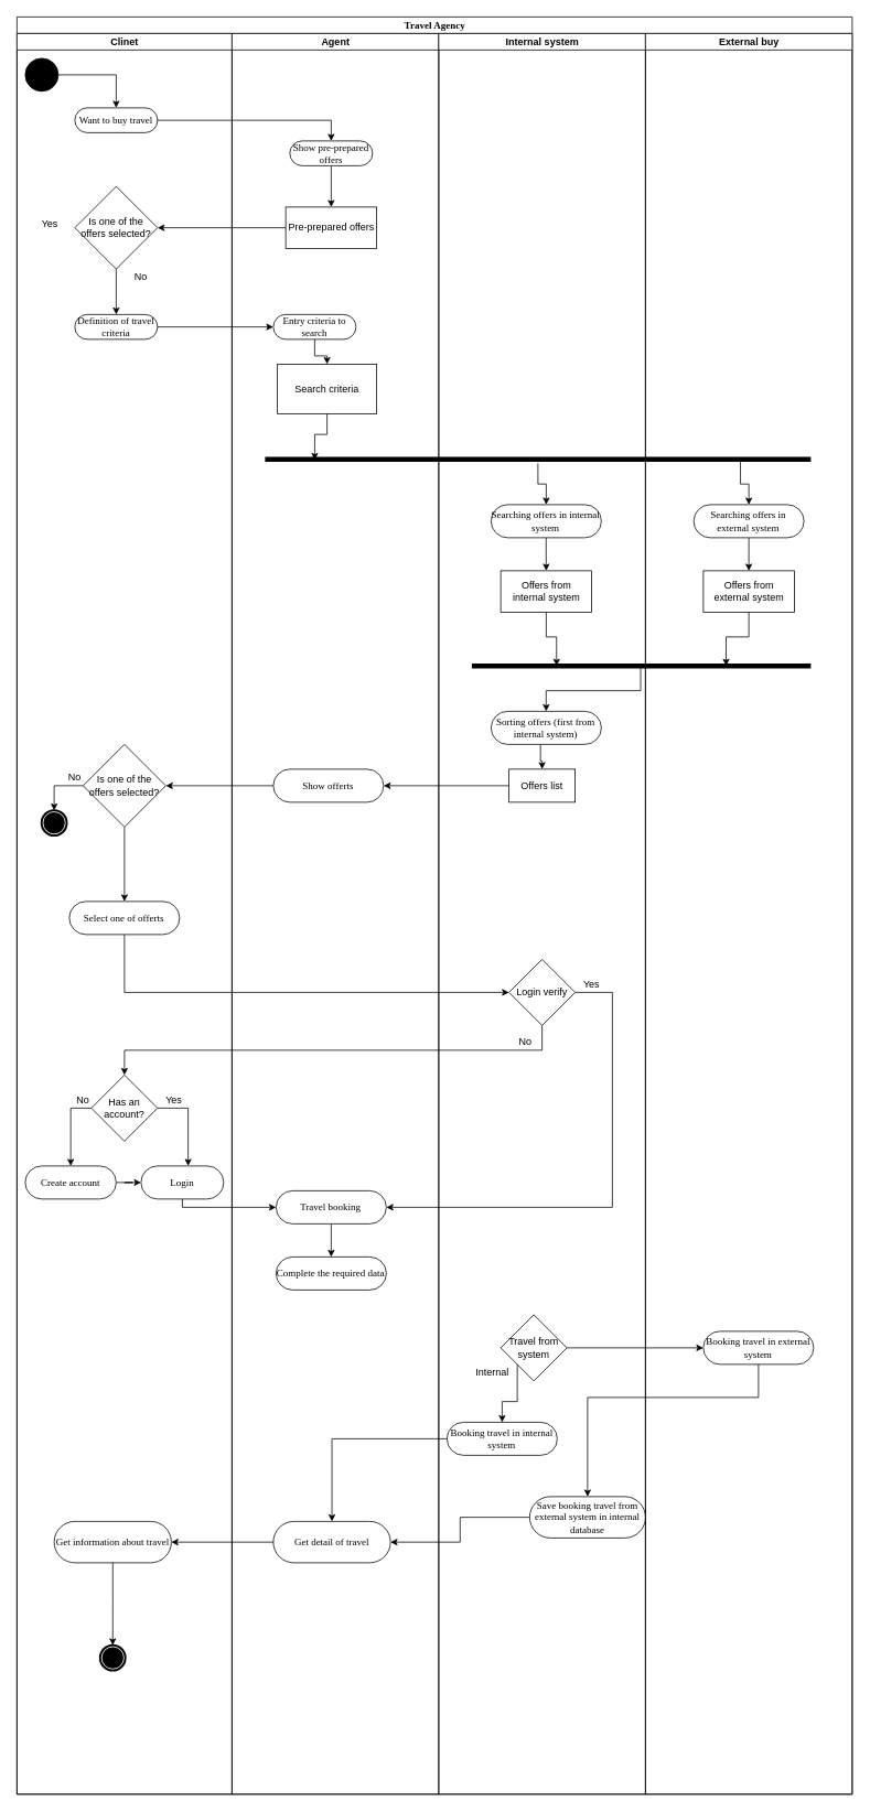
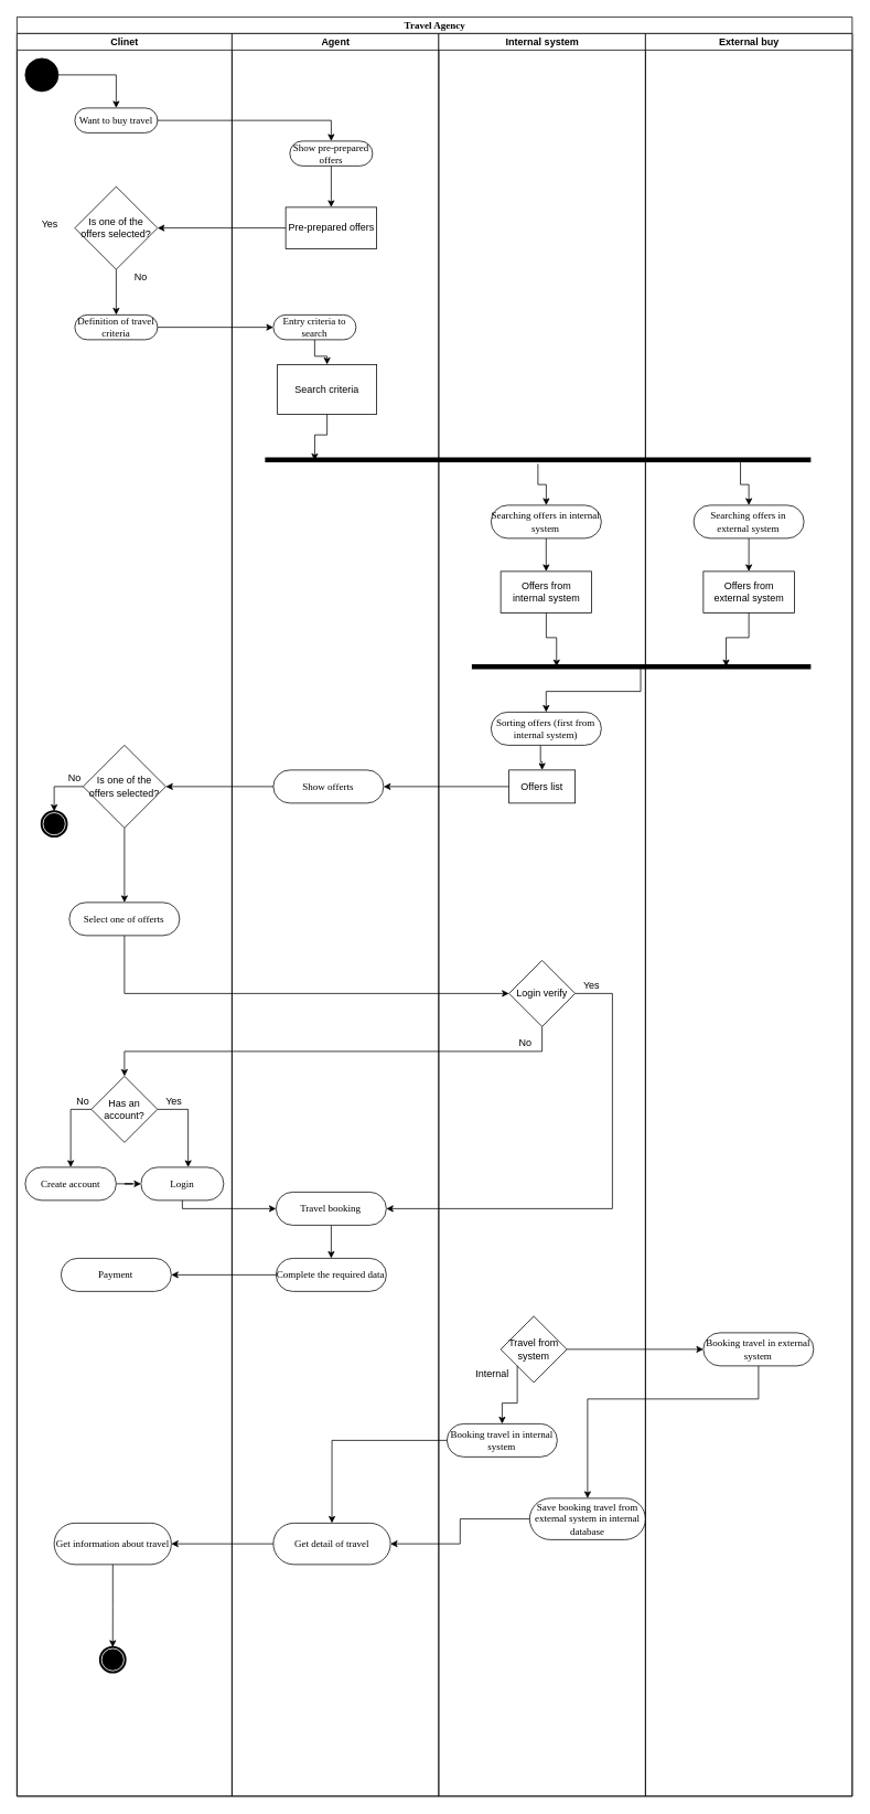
  <mxCell id="0" />
  <mxCell id="1" parent="0" />
  <mxCell id="2" value="Travel Agency" style="swimlane;html=1;childLayout=stackLayout;startSize=20;rounded=0;shadow=0;comic=0;labelBackgroundColor=none;strokeWidth=1;fontFamily=Verdana;fontSize=12;align=center;" parent="1" vertex="1"><mxGeometry x="20" y="20" width="1010" height="2150" as="geometry" /></mxCell>
  <mxCell id="3" value="Clinet" style="swimlane;html=1;startSize=20;" parent="2" vertex="1"><mxGeometry y="20" width="260" height="2130" as="geometry"><mxRectangle y="20" width="30" height="970" as="alternateBounds" /></mxGeometry></mxCell>
  <mxCell id="4" style="edgeStyle=orthogonalEdgeStyle;rounded=0;orthogonalLoop=1;jettySize=auto;html=1;" edge="1" parent="3" source="5" target="21"><mxGeometry relative="1" as="geometry" /></mxCell>
  <mxCell id="5" value="" style="ellipse;whiteSpace=wrap;html=1;rounded=0;shadow=0;comic=0;labelBackgroundColor=none;strokeWidth=1;fillColor=#000000;fontFamily=Verdana;fontSize=12;align=center;" parent="3" vertex="1"><mxGeometry x="10" y="30" width="40" height="40" as="geometry" /></mxCell>
  <mxCell id="6" value="Yes" style="text;html=1;strokeColor=none;fillColor=none;align=center;verticalAlign=middle;whiteSpace=wrap;rounded=0;" vertex="1" parent="3"><mxGeometry x="20" y="220" width="40" height="20" as="geometry" /></mxCell>
  <mxCell id="7" style="edgeStyle=orthogonalEdgeStyle;rounded=0;orthogonalLoop=1;jettySize=auto;html=1;exitX=0.5;exitY=1;exitDx=0;exitDy=0;entryX=0.5;entryY=0;entryDx=0;entryDy=0;" edge="1" parent="3" source="18" target="19"><mxGeometry relative="1" as="geometry" /></mxCell>
  <mxCell id="8" value="" style="shape=mxgraph.bpmn.shape;html=1;verticalLabelPosition=bottom;labelBackgroundColor=#ffffff;verticalAlign=top;perimeter=ellipsePerimeter;outline=end;symbol=terminate;rounded=0;shadow=0;comic=0;strokeWidth=1;fontFamily=Verdana;fontSize=12;align=center;" vertex="1" parent="3"><mxGeometry x="30" y="940" width="30" height="30" as="geometry" /></mxCell>
  <mxCell id="9" style="edgeStyle=orthogonalEdgeStyle;rounded=0;orthogonalLoop=1;jettySize=auto;html=1;entryX=0;entryY=0.5;entryDx=0;entryDy=0;strokeColor=#000000;" edge="1" parent="3" source="10" target="28"><mxGeometry relative="1" as="geometry" /></mxCell>
  <mxCell id="10" value="Create account" style="rounded=1;whiteSpace=wrap;html=1;shadow=0;comic=0;labelBackgroundColor=none;strokeWidth=1;fontFamily=Verdana;fontSize=12;align=center;arcSize=50;" vertex="1" parent="3"><mxGeometry x="10" y="1370" width="109.99" height="40" as="geometry" /></mxCell>
  <mxCell id="11" value="No" style="text;html=1;strokeColor=none;fillColor=none;align=center;verticalAlign=middle;whiteSpace=wrap;rounded=0;" vertex="1" parent="3"><mxGeometry x="50" y="890" width="40" height="20" as="geometry" /></mxCell>
  <mxCell id="12" style="edgeStyle=orthogonalEdgeStyle;rounded=0;orthogonalLoop=1;jettySize=auto;html=1;entryX=0.5;entryY=0;entryDx=0;entryDy=0;strokeColor=#000000;exitX=0.5;exitY=1;exitDx=0;exitDy=0;" edge="1" parent="3" source="17" target="10"><mxGeometry relative="1" as="geometry" /></mxCell>
  <mxCell id="13" style="edgeStyle=orthogonalEdgeStyle;rounded=0;orthogonalLoop=1;jettySize=auto;html=1;strokeColor=#000000;exitX=0.5;exitY=0;exitDx=0;exitDy=0;" edge="1" parent="3" source="17" target="28"><mxGeometry relative="1" as="geometry"><Array as="points"><mxPoint x="207" y="1300" /></Array></mxGeometry></mxCell>
  <mxCell id="14" value="No" style="text;html=1;strokeColor=none;fillColor=none;align=center;verticalAlign=middle;whiteSpace=wrap;rounded=0;" vertex="1" parent="3"><mxGeometry x="60.0" y="1280" width="40" height="20" as="geometry" /></mxCell>
  <mxCell id="15" value="Get information about travel" style="rounded=1;whiteSpace=wrap;html=1;shadow=0;comic=0;labelBackgroundColor=none;strokeWidth=1;fontFamily=Verdana;fontSize=12;align=center;arcSize=50;" vertex="1" parent="3"><mxGeometry x="45" y="1800" width="141.66" height="50" as="geometry" /></mxCell>
+ <mxCell id="16" value="Payment" style="rounded=1;whiteSpace=wrap;html=1;shadow=0;comic=0;labelBackgroundColor=none;strokeWidth=1;fontFamily=Verdana;fontSize=12;align=center;arcSize=50;" vertex="1" parent="3"><mxGeometry x="53.33" y="1480" width="133.33" height="40" as="geometry" /></mxCell>
  <mxCell id="17" value="Has an account?" style="rhombus;whiteSpace=wrap;html=1;strokeColor=#000000;fillColor=none;direction=south;" vertex="1" parent="3"><mxGeometry x="90.0" y="1260" width="80" height="80" as="geometry" /></mxCell>
  <mxCell id="18" value="Is one of the offers selected?" style="rhombus;whiteSpace=wrap;html=1;" vertex="1" parent="3"><mxGeometry x="70" y="185" width="100" height="100" as="geometry" /></mxCell>
  <mxCell id="19" value="Definition of travel criteria" style="rounded=1;whiteSpace=wrap;html=1;shadow=0;comic=0;labelBackgroundColor=none;strokeWidth=1;fontFamily=Verdana;fontSize=12;align=center;arcSize=50;" vertex="1" parent="3"><mxGeometry x="70" y="340" width="100" height="30" as="geometry" /></mxCell>
  <mxCell id="20" style="edgeStyle=orthogonalEdgeStyle;rounded=0;orthogonalLoop=1;jettySize=auto;html=1;entryX=0.5;entryY=0;entryDx=0;entryDy=0;strokeColor=#000000;" edge="1" parent="3" source="23" target="8"><mxGeometry relative="1" as="geometry" /></mxCell>
  <mxCell id="21" value="Want to buy travel&lt;br&gt;" style="rounded=1;whiteSpace=wrap;html=1;shadow=0;comic=0;labelBackgroundColor=none;strokeWidth=1;fontFamily=Verdana;fontSize=12;align=center;arcSize=50;" vertex="1" parent="3"><mxGeometry x="70" y="90" width="100" height="30" as="geometry" /></mxCell>
  <mxCell id="22" style="edgeStyle=orthogonalEdgeStyle;rounded=0;orthogonalLoop=1;jettySize=auto;html=1;entryX=0.5;entryY=0;entryDx=0;entryDy=0;strokeColor=#000000;" edge="1" parent="3" source="23" target="24"><mxGeometry relative="1" as="geometry" /></mxCell>
  <mxCell id="23" value="Is one of the offers selected?" style="rhombus;whiteSpace=wrap;html=1;" vertex="1" parent="3"><mxGeometry x="80" y="860" width="100" height="100" as="geometry" /></mxCell>
  <mxCell id="24" value="Select one of offerts" style="rounded=1;whiteSpace=wrap;html=1;shadow=0;comic=0;labelBackgroundColor=none;strokeWidth=1;fontFamily=Verdana;fontSize=12;align=center;arcSize=50;" vertex="1" parent="3"><mxGeometry x="63.33" y="1050" width="133.33" height="40" as="geometry" /></mxCell>
  <mxCell id="25" value="No" style="text;html=1;strokeColor=none;fillColor=none;align=center;verticalAlign=middle;whiteSpace=wrap;rounded=0;" vertex="1" parent="3"><mxGeometry x="130" y="285" width="40" height="20" as="geometry" /></mxCell>
  <mxCell id="26" value="Yes" style="text;html=1;strokeColor=none;fillColor=none;align=center;verticalAlign=middle;whiteSpace=wrap;rounded=0;" vertex="1" parent="3"><mxGeometry x="170" y="1280" width="40" height="20" as="geometry" /></mxCell>
  <mxCell id="27" value="Yes" style="text;html=1;strokeColor=none;fillColor=none;align=center;verticalAlign=middle;whiteSpace=wrap;rounded=0;" vertex="1" parent="3"><mxGeometry x="170" y="1370" width="40" height="20" as="geometry" /></mxCell>
  <mxCell id="28" value="Login" style="rounded=1;whiteSpace=wrap;html=1;shadow=0;comic=0;labelBackgroundColor=none;strokeWidth=1;fontFamily=Verdana;fontSize=12;align=center;arcSize=50;" vertex="1" parent="3"><mxGeometry x="150" y="1370" width="100" height="40" as="geometry" /></mxCell>
  <mxCell id="29" value="" style="shape=mxgraph.bpmn.shape;html=1;verticalLabelPosition=bottom;labelBackgroundColor=#ffffff;verticalAlign=top;perimeter=ellipsePerimeter;outline=end;symbol=terminate;rounded=0;shadow=0;comic=0;strokeWidth=1;fontFamily=Verdana;fontSize=12;align=center;" vertex="1" parent="3"><mxGeometry x="100.83" y="1950" width="30" height="30" as="geometry" /></mxCell>
  <mxCell id="30" style="edgeStyle=orthogonalEdgeStyle;rounded=0;orthogonalLoop=1;jettySize=auto;html=1;strokeColor=#000000;" edge="1" parent="3" source="15" target="29"><mxGeometry relative="1" as="geometry"><mxPoint x="-54.143" y="1880" as="sourcePoint" /><mxPoint x="-50" y="2005" as="targetPoint" /></mxGeometry></mxCell>
  <mxCell id="31" value="Agent" style="swimlane;html=1;startSize=20;" parent="2" vertex="1"><mxGeometry x="260" y="20" width="250" height="2130" as="geometry" /></mxCell>
  <mxCell id="32" value="Search criteria" style="rounded=0;whiteSpace=wrap;html=1;" vertex="1" parent="31"><mxGeometry x="55" y="400" width="120" height="60" as="geometry" /></mxCell>
  <mxCell id="33" style="edgeStyle=orthogonalEdgeStyle;rounded=0;orthogonalLoop=1;jettySize=auto;html=1;entryX=0.5;entryY=0;entryDx=0;entryDy=0;" edge="1" parent="31" source="34" target="32"><mxGeometry relative="1" as="geometry" /></mxCell>
  <mxCell id="34" value="Entry criteria to search" style="rounded=1;whiteSpace=wrap;html=1;shadow=0;comic=0;labelBackgroundColor=none;strokeWidth=1;fontFamily=Verdana;fontSize=12;align=center;arcSize=50;" vertex="1" parent="31"><mxGeometry x="50" y="340" width="100" height="30" as="geometry" /></mxCell>
  <mxCell id="35" value="Get detail of travel" style="rounded=1;whiteSpace=wrap;html=1;shadow=0;comic=0;labelBackgroundColor=none;strokeWidth=1;fontFamily=Verdana;fontSize=12;align=center;arcSize=50;" vertex="1" parent="31"><mxGeometry x="50" y="1800" width="141.66" height="50" as="geometry" /></mxCell>
  <mxCell id="36" value="Pre-prepared offers" style="html=1;" vertex="1" parent="31"><mxGeometry x="65" y="210" width="110" height="50" as="geometry" /></mxCell>
  <mxCell id="37" style="edgeStyle=orthogonalEdgeStyle;rounded=0;orthogonalLoop=1;jettySize=auto;html=1;" edge="1" parent="31" source="38" target="36"><mxGeometry relative="1" as="geometry" /></mxCell>
  <mxCell id="38" value="Show pre-prepared offers" style="rounded=1;whiteSpace=wrap;html=1;shadow=0;comic=0;labelBackgroundColor=none;strokeWidth=1;fontFamily=Verdana;fontSize=12;align=center;arcSize=50;" vertex="1" parent="31"><mxGeometry x="70" y="130" width="100" height="30" as="geometry" /></mxCell>
  <mxCell id="39" value="Show offerts" style="rounded=1;whiteSpace=wrap;html=1;shadow=0;comic=0;labelBackgroundColor=none;strokeWidth=1;fontFamily=Verdana;fontSize=12;align=center;arcSize=50;" vertex="1" parent="31"><mxGeometry x="50.0" y="890" width="133.33" height="40" as="geometry" /></mxCell>
  <mxCell id="40" style="edgeStyle=orthogonalEdgeStyle;rounded=0;orthogonalLoop=1;jettySize=auto;html=1;strokeColor=#000000;" edge="1" parent="31" source="41" target="42"><mxGeometry relative="1" as="geometry" /></mxCell>
  <mxCell id="41" value="Travel booking" style="rounded=1;whiteSpace=wrap;html=1;shadow=0;comic=0;labelBackgroundColor=none;strokeWidth=1;fontFamily=Verdana;fontSize=12;align=center;arcSize=50;" vertex="1" parent="31"><mxGeometry x="53.33" y="1400" width="133.33" height="40" as="geometry" /></mxCell>
  <mxCell id="42" value="Complete the required data" style="rounded=1;whiteSpace=wrap;html=1;shadow=0;comic=0;labelBackgroundColor=none;strokeWidth=1;fontFamily=Verdana;fontSize=12;align=center;arcSize=50;" vertex="1" parent="31"><mxGeometry x="53.33" y="1480" width="133.33" height="40" as="geometry" /></mxCell>
  <mxCell id="43" value="Internal system" style="swimlane;html=1;startSize=20;" parent="2" vertex="1"><mxGeometry x="510" y="20" width="250" height="2130" as="geometry" /></mxCell>
  <mxCell id="44" style="edgeStyle=orthogonalEdgeStyle;rounded=0;orthogonalLoop=1;jettySize=auto;html=1;entryX=0.5;entryY=0;entryDx=0;entryDy=0;strokeColor=#000000;" edge="1" parent="43" source="52" target="53"><mxGeometry relative="1" as="geometry" /></mxCell>
  <mxCell id="45" value="Internal" style="text;html=1;strokeColor=none;fillColor=none;align=center;verticalAlign=middle;whiteSpace=wrap;rounded=0;" vertex="1" parent="43"><mxGeometry x="45" y="1610" width="40" height="20" as="geometry" /></mxCell>
  <mxCell id="46" value="Booking travel in internal system" style="rounded=1;whiteSpace=wrap;html=1;shadow=0;comic=0;labelBackgroundColor=none;strokeWidth=1;fontFamily=Verdana;fontSize=12;align=center;arcSize=50;" vertex="1" parent="43"><mxGeometry x="10.0" y="1680" width="133.33" height="40" as="geometry" /></mxCell>
  <mxCell id="47" value="No" style="text;html=1;strokeColor=none;fillColor=none;align=center;verticalAlign=middle;whiteSpace=wrap;rounded=0;" vertex="1" parent="43"><mxGeometry x="85" y="1210" width="40" height="20" as="geometry" /></mxCell>
  <mxCell id="48" style="edgeStyle=orthogonalEdgeStyle;rounded=0;orthogonalLoop=1;jettySize=auto;html=1;strokeColor=#000000;exitX=0;exitY=1;exitDx=0;exitDy=0;" edge="1" parent="43" source="49" target="46"><mxGeometry relative="1" as="geometry" /></mxCell>
  <mxCell id="49" value="Travel from system" style="rhombus;whiteSpace=wrap;html=1;strokeColor=#000000;fillColor=none;" vertex="1" parent="43"><mxGeometry x="74.99" y="1550" width="80" height="80" as="geometry" /></mxCell>
  <mxCell id="50" value="Login verify" style="rhombus;whiteSpace=wrap;html=1;strokeColor=#000000;fillColor=none;" vertex="1" parent="43"><mxGeometry x="85.0" y="1120" width="80" height="80" as="geometry" /></mxCell>
  <mxCell id="51" value="Offers list" style="rounded=0;whiteSpace=wrap;html=1;strokeColor=#000000;fillColor=none;" vertex="1" parent="43"><mxGeometry x="85" y="890" width="80" height="40" as="geometry" /></mxCell>
  <mxCell id="52" value="Searching offers in internal system" style="rounded=1;whiteSpace=wrap;html=1;shadow=0;comic=0;labelBackgroundColor=none;strokeWidth=1;fontFamily=Verdana;fontSize=12;align=center;arcSize=50;" vertex="1" parent="43"><mxGeometry x="63.33" y="570" width="133.33" height="40" as="geometry" /></mxCell>
  <mxCell id="53" value="Offers from &lt;br&gt;internal system" style="html=1;strokeColor=#000000;fillColor=none;" vertex="1" parent="43"><mxGeometry x="74.99" y="650" width="110" height="50" as="geometry" /></mxCell>
  <mxCell id="54" style="edgeStyle=orthogonalEdgeStyle;rounded=0;orthogonalLoop=1;jettySize=auto;html=1;strokeColor=#000000;exitX=0.448;exitY=1;exitDx=0;exitDy=0;exitPerimeter=0;" edge="1" parent="43" source="55" target="51"><mxGeometry relative="1" as="geometry" /></mxCell>
  <mxCell id="55" value="Sorting offers (first from internal system)" style="rounded=1;whiteSpace=wrap;html=1;shadow=0;comic=0;labelBackgroundColor=none;strokeWidth=1;fontFamily=Verdana;fontSize=12;align=center;arcSize=50;" vertex="1" parent="43"><mxGeometry x="63.33" y="820" width="133.33" height="40" as="geometry" /></mxCell>
  <mxCell id="56" value="Yes" style="text;html=1;strokeColor=none;fillColor=none;align=center;verticalAlign=middle;whiteSpace=wrap;rounded=0;" vertex="1" parent="43"><mxGeometry x="165" y="1140" width="40" height="20" as="geometry" /></mxCell>
  <mxCell id="57" value="Save booking travel from external system in internal database" style="rounded=1;whiteSpace=wrap;html=1;shadow=0;comic=0;labelBackgroundColor=none;strokeWidth=1;fontFamily=Verdana;fontSize=12;align=center;arcSize=50;" vertex="1" parent="43"><mxGeometry x="110" y="1770" width="140" height="50" as="geometry" /></mxCell>
  <mxCell id="58" value="External buy" style="swimlane;html=1;startSize=20;" vertex="1" parent="2"><mxGeometry x="760" y="20" width="250" height="2130" as="geometry" /></mxCell>
  <mxCell id="59" value="" style="shape=line;html=1;strokeWidth=6;strokeColor=#000000;fillColor=none;" vertex="1" parent="58"><mxGeometry x="-210" y="760" width="410" height="10" as="geometry" /></mxCell>
  <mxCell id="60" style="edgeStyle=orthogonalEdgeStyle;rounded=0;orthogonalLoop=1;jettySize=auto;html=1;entryX=0.5;entryY=0;entryDx=0;entryDy=0;strokeColor=#000000;" edge="1" parent="58" source="61" target="63"><mxGeometry relative="1" as="geometry" /></mxCell>
  <mxCell id="61" value="Searching offers in external&amp;nbsp;system" style="rounded=1;whiteSpace=wrap;html=1;shadow=0;comic=0;labelBackgroundColor=none;strokeWidth=1;fontFamily=Verdana;fontSize=12;align=center;arcSize=50;" vertex="1" parent="58"><mxGeometry x="58.34" y="570" width="133.33" height="40" as="geometry" /></mxCell>
  <mxCell id="62" style="edgeStyle=orthogonalEdgeStyle;rounded=0;orthogonalLoop=1;jettySize=auto;html=1;entryX=0.75;entryY=0.5;entryDx=0;entryDy=0;entryPerimeter=0;strokeColor=#000000;" edge="1" parent="58" source="63" target="59"><mxGeometry relative="1" as="geometry" /></mxCell>
  <mxCell id="63" value="Offers from &lt;br&gt;external system" style="html=1;strokeColor=#000000;fillColor=none;" vertex="1" parent="58"><mxGeometry x="70.01" y="650" width="110" height="50" as="geometry" /></mxCell>
  <mxCell id="64" value="Booking travel in external system" style="rounded=1;whiteSpace=wrap;html=1;shadow=0;comic=0;labelBackgroundColor=none;strokeWidth=1;fontFamily=Verdana;fontSize=12;align=center;arcSize=50;" vertex="1" parent="58"><mxGeometry x="70.01" y="1570" width="133.33" height="40" as="geometry" /></mxCell>
  <mxCell id="65" style="edgeStyle=orthogonalEdgeStyle;rounded=0;orthogonalLoop=1;jettySize=auto;html=1;" edge="1" parent="2" source="21" target="38"><mxGeometry relative="1" as="geometry" /></mxCell>
  <mxCell id="66" style="edgeStyle=orthogonalEdgeStyle;rounded=0;orthogonalLoop=1;jettySize=auto;html=1;entryX=1;entryY=0.5;entryDx=0;entryDy=0;" edge="1" parent="2" source="36" target="18"><mxGeometry relative="1" as="geometry" /></mxCell>
  <mxCell id="67" value="" style="edgeStyle=orthogonalEdgeStyle;rounded=0;orthogonalLoop=1;jettySize=auto;html=1;" edge="1" parent="2" source="19" target="34"><mxGeometry relative="1" as="geometry" /></mxCell>
  <mxCell id="68" style="edgeStyle=orthogonalEdgeStyle;rounded=0;orthogonalLoop=1;jettySize=auto;html=1;strokeColor=#000000;entryX=0.25;entryY=0.5;entryDx=0;entryDy=0;entryPerimeter=0;" edge="1" parent="2" source="53" target="59"><mxGeometry relative="1" as="geometry"><mxPoint x="629" y="770" as="targetPoint" /></mxGeometry></mxCell>
  <mxCell id="69" style="edgeStyle=orthogonalEdgeStyle;rounded=0;orthogonalLoop=1;jettySize=auto;html=1;strokeColor=#000000;exitX=0.498;exitY=0.2;exitDx=0;exitDy=0;exitPerimeter=0;" edge="1" parent="2" source="59" target="55"><mxGeometry relative="1" as="geometry" /></mxCell>
  <mxCell id="70" style="edgeStyle=orthogonalEdgeStyle;rounded=0;orthogonalLoop=1;jettySize=auto;html=1;strokeColor=#000000;" edge="1" parent="2" source="51" target="39"><mxGeometry relative="1" as="geometry"><mxPoint x="430" y="930" as="targetPoint" /></mxGeometry></mxCell>
  <mxCell id="71" style="edgeStyle=orthogonalEdgeStyle;rounded=0;orthogonalLoop=1;jettySize=auto;html=1;entryX=1;entryY=0.5;entryDx=0;entryDy=0;strokeColor=#000000;" edge="1" parent="2" source="39" target="23"><mxGeometry relative="1" as="geometry" /></mxCell>
  <mxCell id="72" style="edgeStyle=orthogonalEdgeStyle;rounded=0;orthogonalLoop=1;jettySize=auto;html=1;entryX=1;entryY=0.5;entryDx=0;entryDy=0;strokeColor=#000000;exitX=0;exitY=1;exitDx=0;exitDy=0;" edge="1" parent="2" source="56" target="41"><mxGeometry relative="1" as="geometry"><mxPoint x="590" y="1410" as="sourcePoint" /><Array as="points"><mxPoint x="720" y="1180" /><mxPoint x="720" y="1440" /></Array></mxGeometry></mxCell>
  <mxCell id="73" style="edgeStyle=orthogonalEdgeStyle;rounded=0;orthogonalLoop=1;jettySize=auto;html=1;exitX=0.5;exitY=1;exitDx=0;exitDy=0;entryX=0;entryY=0.5;entryDx=0;entryDy=0;strokeColor=#000000;" edge="1" parent="2" source="50" target="17"><mxGeometry relative="1" as="geometry"><mxPoint x="196.67" y="1370" as="targetPoint" /></mxGeometry></mxCell>
  <mxCell id="74" style="edgeStyle=orthogonalEdgeStyle;rounded=0;orthogonalLoop=1;jettySize=auto;html=1;entryX=0;entryY=0.5;entryDx=0;entryDy=0;strokeColor=#000000;" edge="1" parent="2" source="28" target="41"><mxGeometry relative="1" as="geometry"><Array as="points"><mxPoint x="200" y="1440" /></Array></mxGeometry></mxCell>
  <mxCell id="75" style="edgeStyle=orthogonalEdgeStyle;rounded=0;orthogonalLoop=1;jettySize=auto;html=1;strokeColor=#000000;entryX=0;entryY=0.5;entryDx=0;entryDy=0;" edge="1" parent="2" source="24" target="50"><mxGeometry relative="1" as="geometry"><mxPoint x="129.995" y="1160" as="targetPoint" /><Array as="points"><mxPoint x="130" y="1180" /></Array></mxGeometry></mxCell>
+ <mxCell id="76" style="edgeStyle=orthogonalEdgeStyle;rounded=0;orthogonalLoop=1;jettySize=auto;html=1;strokeColor=#000000;" edge="1" parent="2" source="42" target="16"><mxGeometry relative="1" as="geometry" /></mxCell>
  <mxCell id="77" style="edgeStyle=orthogonalEdgeStyle;rounded=0;orthogonalLoop=1;jettySize=auto;html=1;strokeColor=#000000;" edge="1" parent="2" source="49" target="64"><mxGeometry relative="1" as="geometry" /></mxCell>
  <mxCell id="78" style="edgeStyle=orthogonalEdgeStyle;rounded=0;orthogonalLoop=1;jettySize=auto;html=1;entryX=0.5;entryY=0;entryDx=0;entryDy=0;strokeColor=#000000;" edge="1" parent="2" source="64" target="57"><mxGeometry relative="1" as="geometry"><Array as="points"><mxPoint x="897" y="1670" /><mxPoint x="690" y="1670" /></Array></mxGeometry></mxCell>
  <mxCell id="79" style="edgeStyle=orthogonalEdgeStyle;rounded=0;orthogonalLoop=1;jettySize=auto;html=1;strokeColor=#000000;" edge="1" parent="2" source="46" target="35"><mxGeometry relative="1" as="geometry" /></mxCell>
  <mxCell id="80" style="edgeStyle=orthogonalEdgeStyle;rounded=0;orthogonalLoop=1;jettySize=auto;html=1;entryX=1;entryY=0.5;entryDx=0;entryDy=0;strokeColor=#000000;" edge="1" parent="2" source="57" target="35"><mxGeometry relative="1" as="geometry" /></mxCell>
  <mxCell id="81" style="edgeStyle=orthogonalEdgeStyle;rounded=0;orthogonalLoop=1;jettySize=auto;html=1;entryX=1;entryY=0.5;entryDx=0;entryDy=0;strokeColor=#000000;" edge="1" parent="2" source="35" target="15"><mxGeometry relative="1" as="geometry" /></mxCell>
  <mxCell id="82" style="edgeStyle=orthogonalEdgeStyle;rounded=0;orthogonalLoop=1;jettySize=auto;html=1;strokeColor=#000000;exitX=0.871;exitY=0.3;exitDx=0;exitDy=0;exitPerimeter=0;" edge="1" parent="1" source="84" target="61"><mxGeometry relative="1" as="geometry" /></mxCell>
  <mxCell id="83" style="edgeStyle=orthogonalEdgeStyle;rounded=0;orthogonalLoop=1;jettySize=auto;html=1;entryX=0.5;entryY=0;entryDx=0;entryDy=0;strokeColor=#000000;" edge="1" parent="1" source="84" target="52"><mxGeometry relative="1" as="geometry" /></mxCell>
  <mxCell id="84" value="" style="shape=line;html=1;strokeWidth=6;strokeColor=#000000;fillColor=#000000;" vertex="1" parent="1"><mxGeometry x="320" y="550" width="660" height="10" as="geometry" /></mxCell>
  <mxCell id="85" style="edgeStyle=orthogonalEdgeStyle;rounded=0;orthogonalLoop=1;jettySize=auto;html=1;entryX=0.091;entryY=0.6;entryDx=0;entryDy=0;entryPerimeter=0;strokeColor=#000000;" edge="1" parent="1" source="32" target="84"><mxGeometry relative="1" as="geometry" /></mxCell>
